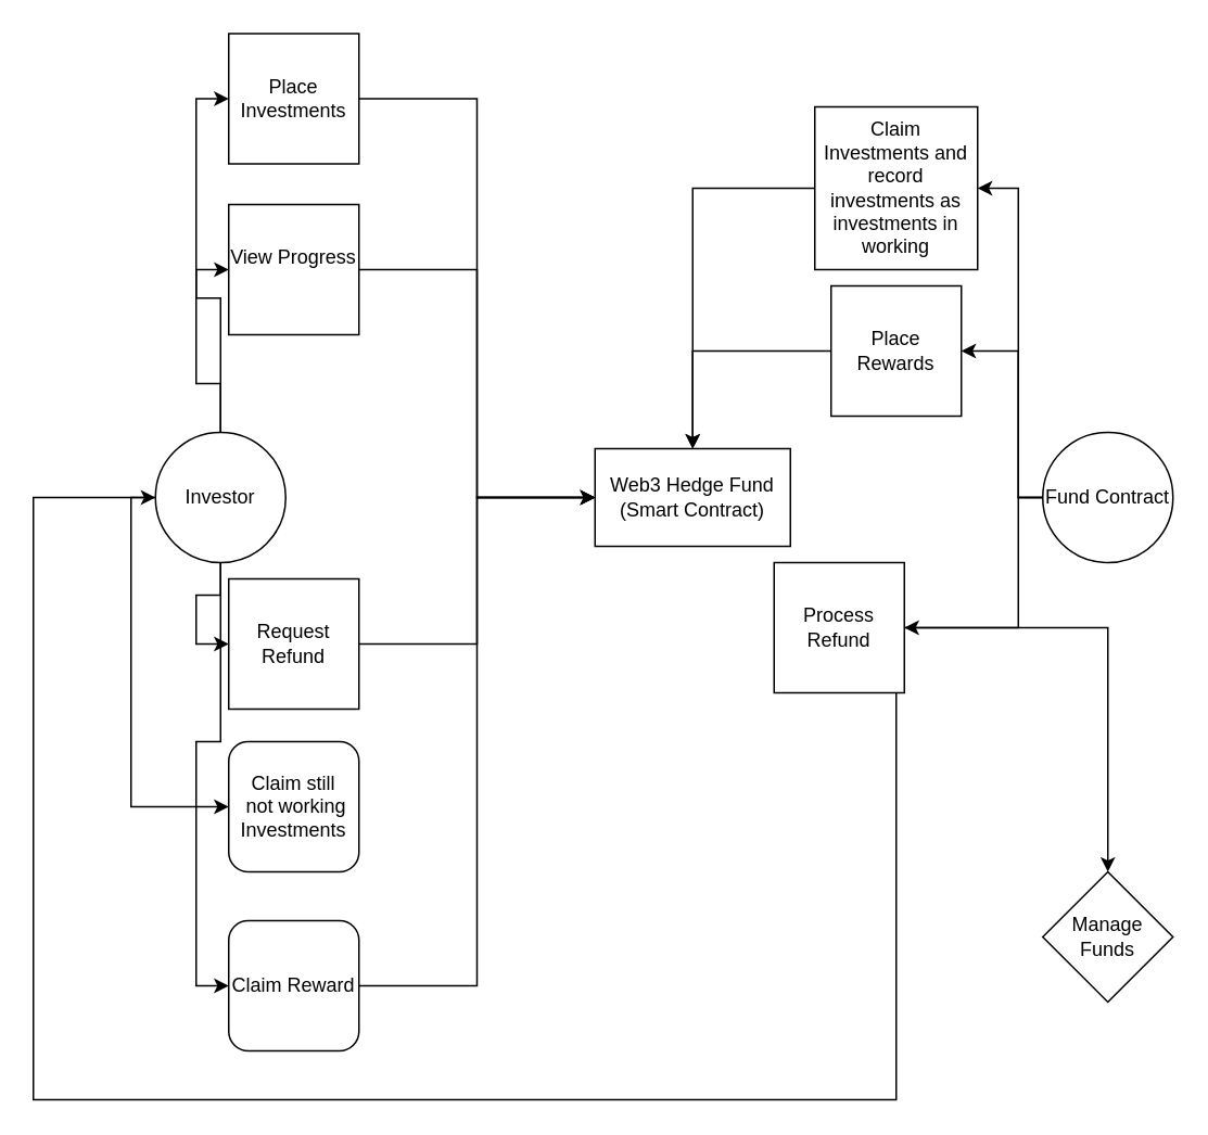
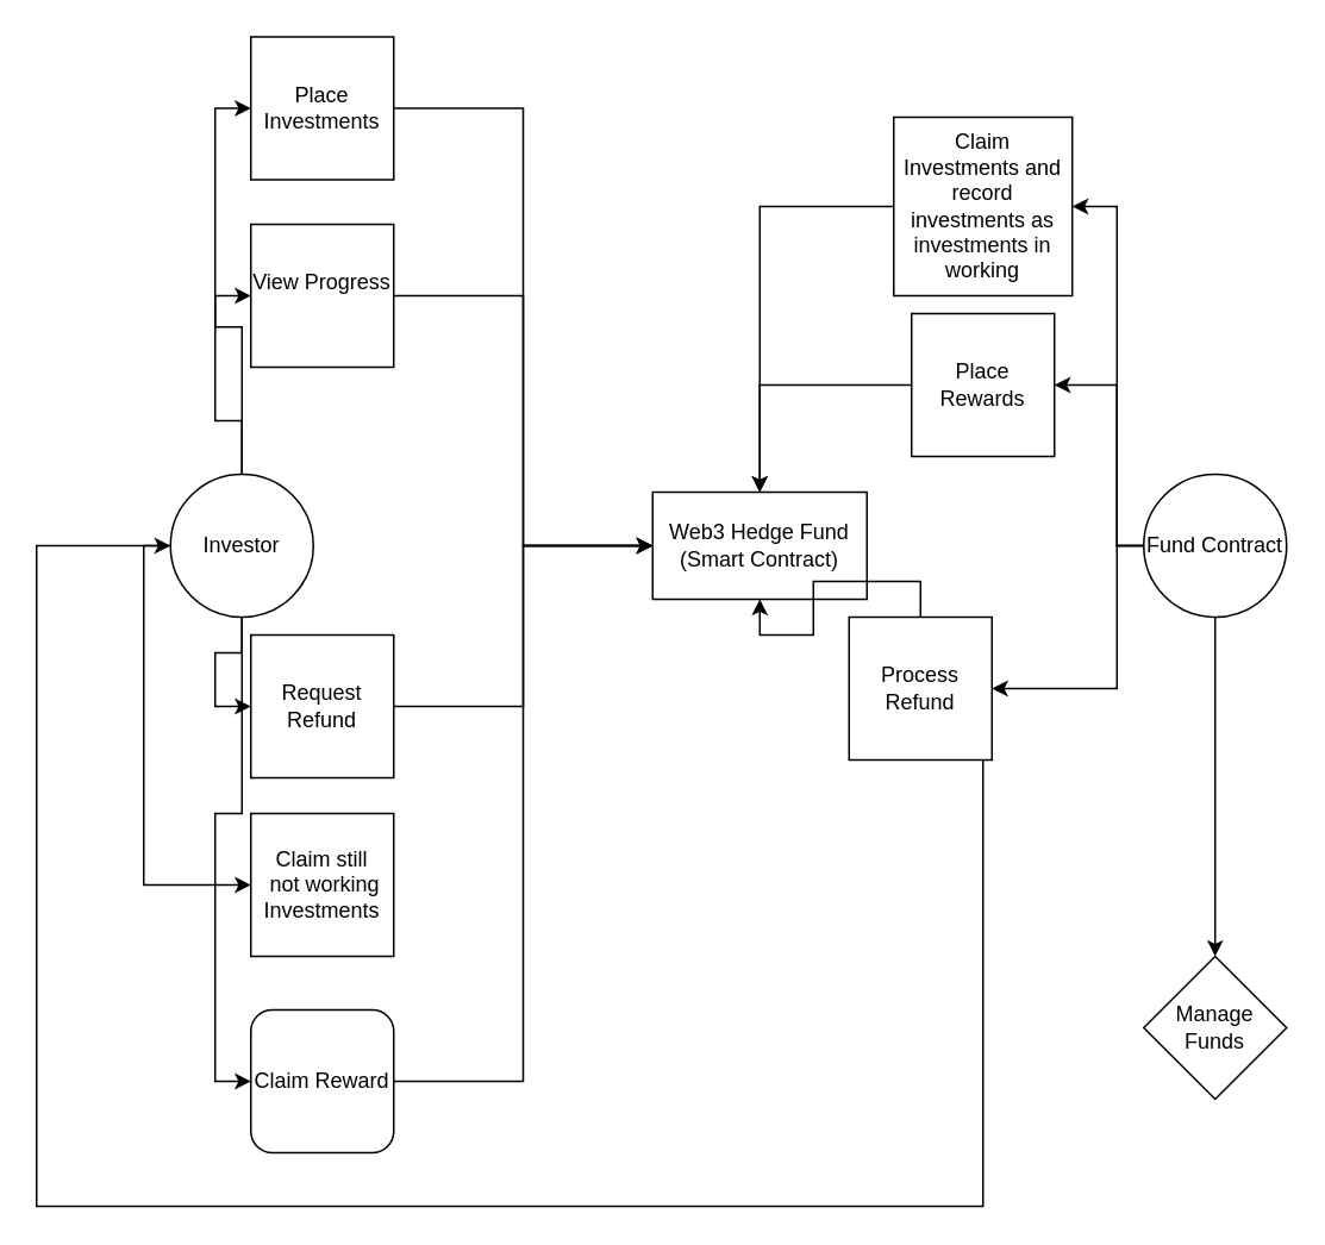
  <mxCell id="0" />
  <mxCell id="1" parent="0" />
  <mxCell id="2" value="Web3 Hedge Fund&lt;div&gt;(Smart Contract)&lt;/div&gt;" style="rounded=0;whiteSpace=wrap;html=1;" parent="1" vertex="1"><mxGeometry x="365" y="275" width="120" height="60" as="geometry" /></mxCell>
  <mxCell id="3" style="edgeStyle=orthogonalEdgeStyle;rounded=0;orthogonalLoop=1;jettySize=auto;html=1;exitX=0.5;exitY=0;exitDx=0;exitDy=0;entryX=0;entryY=0.5;entryDx=0;entryDy=0;" parent="1" source="8" target="10" edge="1"><mxGeometry relative="1" as="geometry" /></mxCell>
  <mxCell id="4" style="edgeStyle=orthogonalEdgeStyle;rounded=0;orthogonalLoop=1;jettySize=auto;html=1;exitX=0.5;exitY=1;exitDx=0;exitDy=0;entryX=0;entryY=0.5;entryDx=0;entryDy=0;" parent="1" source="8" target="14" edge="1"><mxGeometry relative="1" as="geometry" /></mxCell>
  <mxCell id="5" style="edgeStyle=orthogonalEdgeStyle;rounded=0;orthogonalLoop=1;jettySize=auto;html=1;exitX=0.5;exitY=1;exitDx=0;exitDy=0;entryX=0;entryY=0.5;entryDx=0;entryDy=0;" parent="1" source="8" target="21" edge="1"><mxGeometry relative="1" as="geometry" /></mxCell>
  <mxCell id="6" style="edgeStyle=orthogonalEdgeStyle;rounded=0;orthogonalLoop=1;jettySize=auto;html=1;exitX=0.5;exitY=0;exitDx=0;exitDy=0;entryX=0;entryY=0.5;entryDx=0;entryDy=0;" parent="1" source="8" target="12" edge="1"><mxGeometry relative="1" as="geometry" /></mxCell>
  <mxCell id="7" style="edgeStyle=orthogonalEdgeStyle;rounded=0;orthogonalLoop=1;jettySize=auto;html=1;entryX=0;entryY=0.5;entryDx=0;entryDy=0;" parent="1" source="8" target="22" edge="1"><mxGeometry relative="1" as="geometry"><Array as="points"><mxPoint x="80" y="495" /></Array></mxGeometry></mxCell>
  <mxCell id="8" value="Investor" style="ellipse;whiteSpace=wrap;html=1;aspect=fixed;" parent="1" vertex="1"><mxGeometry x="95" y="265" width="80" height="80" as="geometry" /></mxCell>
  <mxCell id="9" style="edgeStyle=orthogonalEdgeStyle;rounded=0;orthogonalLoop=1;jettySize=auto;html=1;exitX=1;exitY=0.5;exitDx=0;exitDy=0;entryX=0;entryY=0.5;entryDx=0;entryDy=0;" parent="1" source="10" target="2" edge="1"><mxGeometry relative="1" as="geometry" /></mxCell>
  <mxCell id="10" value="Place Investments" style="whiteSpace=wrap;html=1;aspect=fixed;" parent="1" vertex="1"><mxGeometry x="140" y="20" width="80" height="80" as="geometry" /></mxCell>
  <mxCell id="11" style="edgeStyle=orthogonalEdgeStyle;rounded=0;orthogonalLoop=1;jettySize=auto;html=1;exitX=1;exitY=0.5;exitDx=0;exitDy=0;entryX=0;entryY=0.5;entryDx=0;entryDy=0;" parent="1" source="12" target="2" edge="1"><mxGeometry relative="1" as="geometry" /></mxCell>
  <mxCell id="12" value="View Progress&lt;div&gt;&lt;br&gt;&lt;/div&gt;" style="whiteSpace=wrap;html=1;aspect=fixed;" parent="1" vertex="1"><mxGeometry x="140" y="125" width="80" height="80" as="geometry" /></mxCell>
  <mxCell id="13" style="edgeStyle=orthogonalEdgeStyle;rounded=0;orthogonalLoop=1;jettySize=auto;html=1;exitX=1;exitY=0.5;exitDx=0;exitDy=0;entryX=0;entryY=0.5;entryDx=0;entryDy=0;" parent="1" source="14" target="2" edge="1"><mxGeometry relative="1" as="geometry" /></mxCell>
  <mxCell id="14" value="Request Refund" style="whiteSpace=wrap;html=1;aspect=fixed;" parent="1" vertex="1"><mxGeometry x="140" y="355" width="80" height="80" as="geometry" /></mxCell>
  <mxCell id="15" style="edgeStyle=orthogonalEdgeStyle;rounded=0;orthogonalLoop=1;jettySize=auto;html=1;entryX=1;entryY=0.5;entryDx=0;entryDy=0;" parent="1" source="19" target="24" edge="1"><mxGeometry relative="1" as="geometry"><Array as="points"><mxPoint x="625" y="305" /><mxPoint x="625" y="115" /></Array></mxGeometry></mxCell>
  <mxCell id="16" style="edgeStyle=orthogonalEdgeStyle;rounded=0;orthogonalLoop=1;jettySize=auto;html=1;entryX=1;entryY=0.5;entryDx=0;entryDy=0;" parent="1" source="19" target="26" edge="1"><mxGeometry relative="1" as="geometry"><Array as="points"><mxPoint x="625" y="305" /><mxPoint x="625" y="215" /></Array></mxGeometry></mxCell>
  <mxCell id="17" style="edgeStyle=orthogonalEdgeStyle;rounded=0;orthogonalLoop=1;jettySize=auto;html=1;entryX=1;entryY=0.5;entryDx=0;entryDy=0;" parent="1" source="19" target="29" edge="1"><mxGeometry relative="1" as="geometry"><Array as="points"><mxPoint x="625" y="305" /><mxPoint x="625" y="385" /></Array></mxGeometry></mxCell>
+ <mxCell id="18" value="" style="edgeStyle=orthogonalEdgeStyle;rounded=0;orthogonalLoop=1;jettySize=auto;html=1;" edge="1" parent="1" source="19" target="30"><mxGeometry relative="1" as="geometry" /></mxCell>
  <mxCell id="19" value="Fund Contract" style="ellipse;whiteSpace=wrap;html=1;aspect=fixed;" parent="1" vertex="1"><mxGeometry x="640" y="265" width="80" height="80" as="geometry" /></mxCell>
  <mxCell id="20" style="edgeStyle=orthogonalEdgeStyle;rounded=0;orthogonalLoop=1;jettySize=auto;html=1;exitX=1;exitY=0.5;exitDx=0;exitDy=0;entryX=0;entryY=0.5;entryDx=0;entryDy=0;" parent="1" source="21" target="2" edge="1"><mxGeometry relative="1" as="geometry" /></mxCell>
  <mxCell id="21" value="Claim Reward" style="whiteSpace=wrap;html=1;aspect=fixed;rounded=1;" parent="1" vertex="1"><mxGeometry x="140" y="565" width="80" height="80" as="geometry" /></mxCell>
- <mxCell id="22" value="Claim still&lt;div&gt;&amp;nbsp;not working Investments&lt;/div&gt;" style="whiteSpace=wrap;html=1;aspect=fixed;rounded=1;" parent="1" vertex="1"><mxGeometry x="140" y="455" width="80" height="80" as="geometry" /></mxCell>
+ <mxCell id="22" value="Claim still&lt;div&gt;&amp;nbsp;not working Investments&lt;/div&gt;" style="whiteSpace=wrap;html=1;aspect=fixed;" parent="1" vertex="1"><mxGeometry x="140" y="455" width="80" height="80" as="geometry" /></mxCell>
  <mxCell id="23" style="edgeStyle=orthogonalEdgeStyle;rounded=0;orthogonalLoop=1;jettySize=auto;html=1;" parent="1" source="24" target="2" edge="1"><mxGeometry relative="1" as="geometry" /></mxCell>
  <mxCell id="24" value="Claim Investments and record investments as investments in working" style="whiteSpace=wrap;html=1;aspect=fixed;" parent="1" vertex="1"><mxGeometry x="500" y="65" width="100" height="100" as="geometry" /></mxCell>
  <mxCell id="25" style="edgeStyle=orthogonalEdgeStyle;rounded=0;orthogonalLoop=1;jettySize=auto;html=1;entryX=0.5;entryY=0;entryDx=0;entryDy=0;" parent="1" source="26" target="2" edge="1"><mxGeometry relative="1" as="geometry" /></mxCell>
  <mxCell id="26" value="Place Rewards" style="whiteSpace=wrap;html=1;aspect=fixed;" parent="1" vertex="1"><mxGeometry x="510" y="175" width="80" height="80" as="geometry" /></mxCell>
- <mxCell id="27" style="edgeStyle=orthogonalEdgeStyle;rounded=0;orthogonalLoop=1;jettySize=auto;html=1;" parent="1" source="29" target="30" edge="1"><mxGeometry relative="1" as="geometry" /></mxCell>
+ <mxCell id="27" style="edgeStyle=orthogonalEdgeStyle;rounded=0;orthogonalLoop=1;jettySize=auto;html=1;entryX=0.5;entryY=1;entryDx=0;entryDy=0;" parent="1" source="29" target="2" edge="1"><mxGeometry relative="1" as="geometry" /></mxCell>
  <mxCell id="28" style="edgeStyle=orthogonalEdgeStyle;rounded=0;orthogonalLoop=1;jettySize=auto;html=1;entryX=0;entryY=0.5;entryDx=0;entryDy=0;" parent="1" source="29" target="8" edge="1"><mxGeometry relative="1" as="geometry"><Array as="points"><mxPoint x="550" y="675" /><mxPoint x="20" y="675" /><mxPoint x="20" y="305" /></Array></mxGeometry></mxCell>
  <mxCell id="29" value="Process Refund" style="whiteSpace=wrap;html=1;aspect=fixed;" parent="1" vertex="1"><mxGeometry x="475" y="345" width="80" height="80" as="geometry" /></mxCell>
  <mxCell id="30" value="Manage Funds" style="rhombus;whiteSpace=wrap;html=1;" vertex="1" parent="1"><mxGeometry x="640" y="535" width="80" height="80" as="geometry" /></mxCell>
